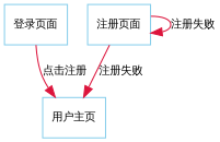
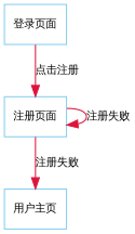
  digraph {
    fontname="Noto Sans"
    fontsize=12
    rankdir=TB
    node [color=skyblue fontname="Noto Sans" fontsize=10 shape=box]
    edge [color=crimson fontname="Noto Sans" fontsize=10 style=solid]
    n1 [label="登录页面"]
    n2 [label="注册页面"]
    n3 [label="用户主页"]
-   n1 -> n3 [label="点击注册"]
+   n1 -> n2 [label="点击注册"]
    n2 -> n2 [label="注册失败"]
    n2 -> n3 [label="注册失败"]
  }
